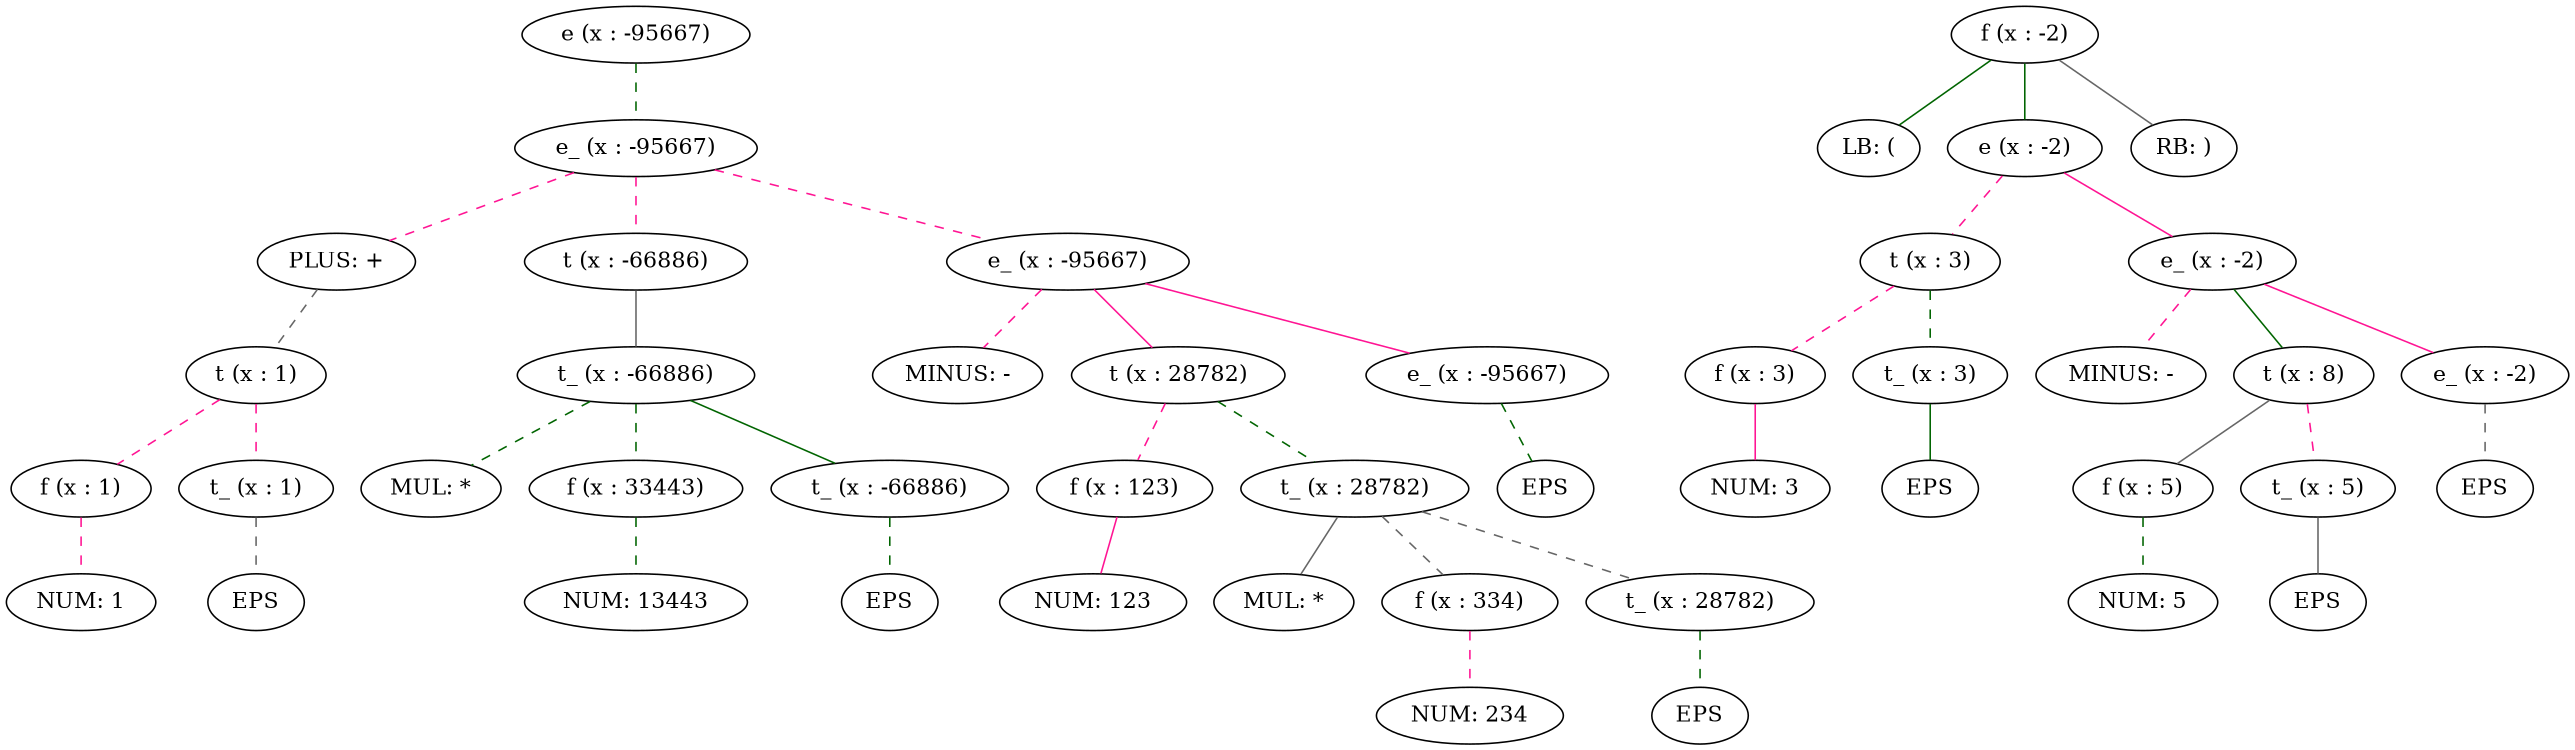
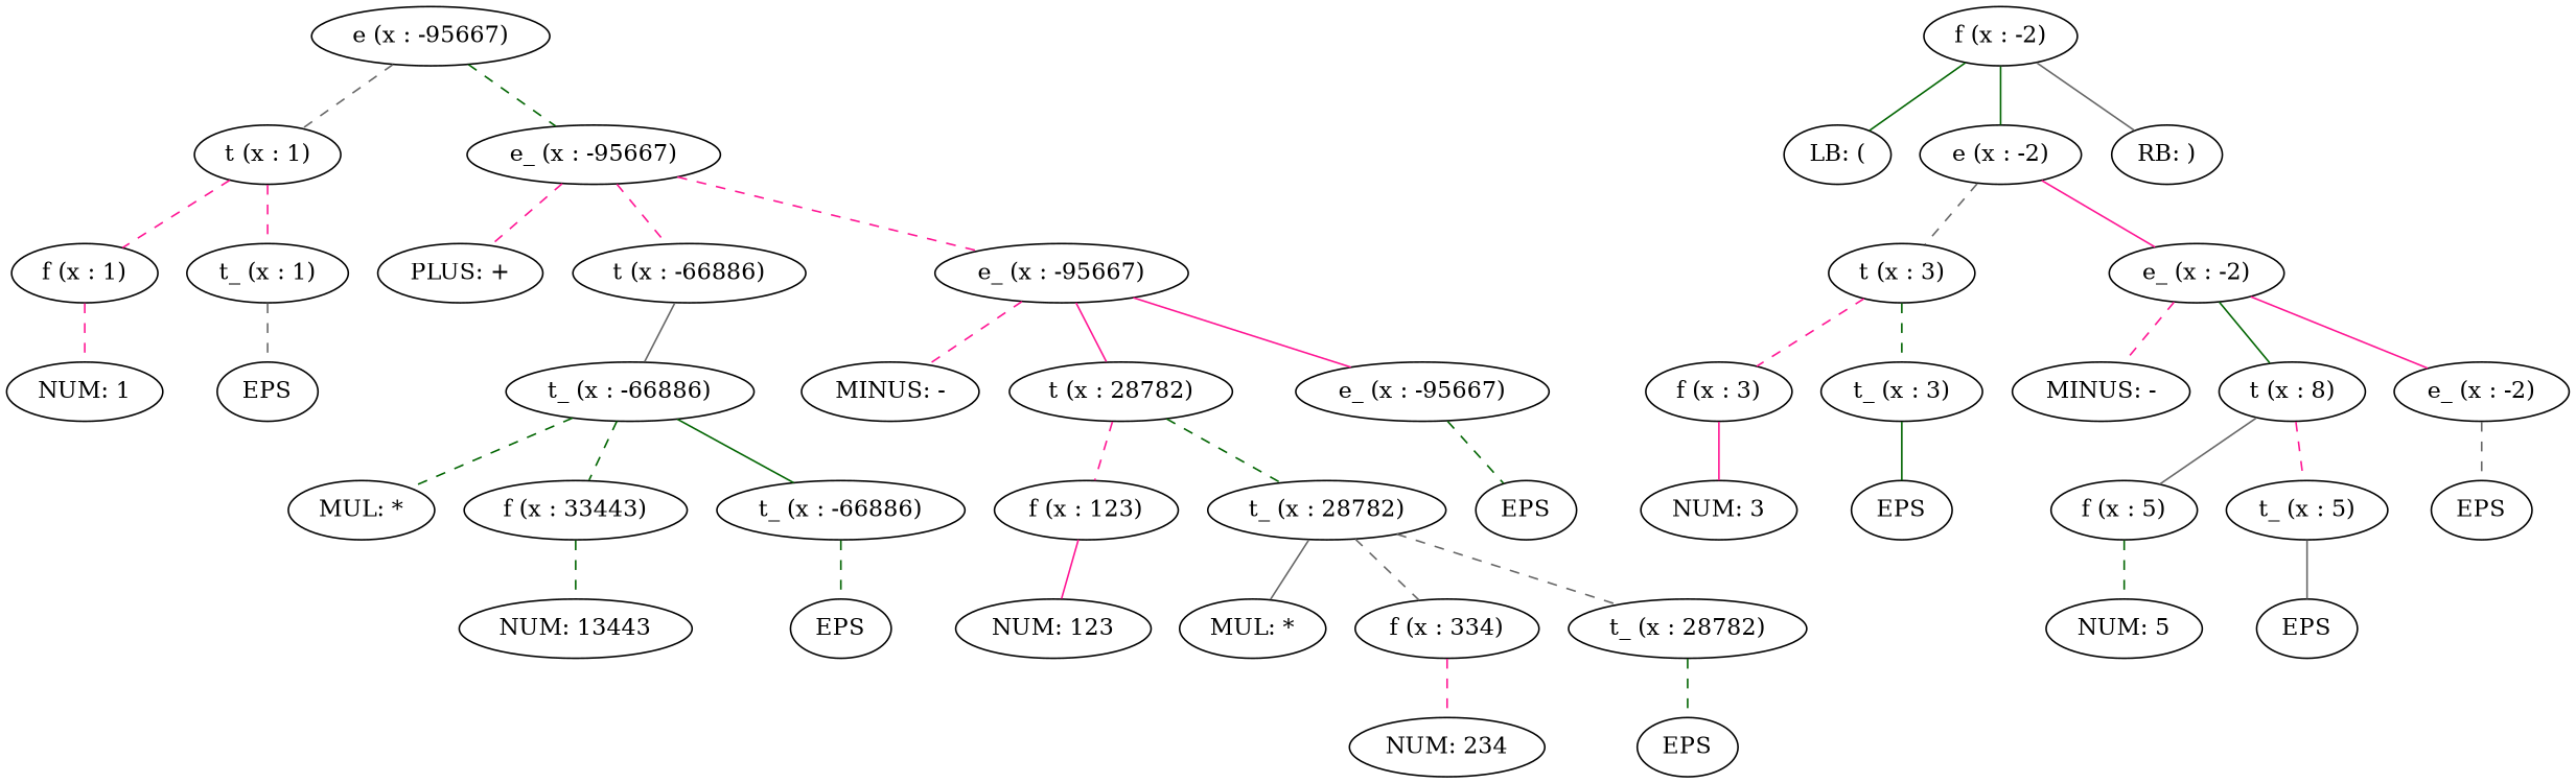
  graph {
    edge [color=deeppink style=dashed]
    n1 [label="e (x : -95667)"]
    n2 [label="t (x : 1)"]
    n3 [label="e_ (x : -95667)"]
    n4 [label="f (x : 1)"]
    n5 [label="t_ (x : 1)"]
    n6 [label="PLUS: +"]
    n7 [label="t (x : -66886)"]
    n8 [label="e_ (x : -95667)"]
    n9 [label="NUM: 1"]
    n10 [label=EPS]
    n11 [label="t_ (x : -66886)"]
    n12 [label="MINUS: -"]
    n13 [label="t (x : 28782)"]
    n14 [label="e_ (x : -95667)"]
    n15 [label="f (x : -2)"]
    n16 [label="LB: ("]
    n17 [label="e (x : -2)"]
    n18 [label="RB: )"]
    n19 [label="MUL: *"]
    n20 [label="f (x : 33443)"]
    n21 [label="t_ (x : -66886)"]
    n22 [label="t (x : 3)"]
    n23 [label="e_ (x : -2)"]
    n24 [label="f (x : 3)"]
    n25 [label="t_ (x : 3)"]
    n26 [label="MINUS: -"]
    n27 [label="t (x : 8)"]
    n28 [label="e_ (x : -2)"]
    n29 [label="NUM: 3"]
    n30 [label=EPS]
    n31 [label="f (x : 5)"]
    n32 [label="t_ (x : 5)"]
    n33 [label=EPS]
    n34 [label="NUM: 5"]
    n35 [label=EPS]
    n36 [label="NUM: 13443"]
    n37 [label=EPS]
    n38 [label="f (x : 123)"]
    n39 [label="t_ (x : 28782)"]
    n40 [label=EPS]
    n41 [label="NUM: 123"]
    n42 [label="MUL: *"]
    n43 [label="f (x : 334)"]
    n44 [label="t_ (x : 28782)"]
    n45 [label="NUM: 234"]
    n46 [label=EPS]
-   n6 -- n2 [color=gray40]
+   n1 -- n2 [color=gray40]
    n1 -- n3 [color=darkgreen]
    n2 -- n4
    n2 -- n5
    n3 -- n6
    n3 -- n7
    n3 -- n8
    n4 -- n9
    n5 -- n10 [color=gray40]
    n7 -- n11 [color=gray40 style=solid]
    n8 -- n12
    n8 -- n13 [style=solid]
    n8 -- n14 [style=solid]
    n11 -- n19 [color=darkgreen]
    n11 -- n20 [color=darkgreen]
    n11 -- n21 [color=darkgreen style=solid]
    n13 -- n38
    n13 -- n39 [color=darkgreen]
    n14 -- n40 [color=darkgreen]
    n15 -- n16 [color=darkgreen style=solid]
    n15 -- n17 [color=darkgreen style=solid]
    n15 -- n18 [color=gray40 style=solid]
-   n17 -- n22
+   n17 -- n22 [color=gray40]
    n17 -- n23 [style=solid]
    n20 -- n36 [color=darkgreen]
    n21 -- n37 [color=darkgreen]
    n22 -- n24
    n22 -- n25 [color=darkgreen]
    n23 -- n26
    n23 -- n27 [color=darkgreen style=solid]
    n23 -- n28 [style=solid]
    n24 -- n29 [style=solid]
    n25 -- n30 [color=darkgreen style=solid]
    n27 -- n31 [color=gray40 style=solid]
    n27 -- n32
    n28 -- n33 [color=gray40]
    n31 -- n34 [color=darkgreen]
    n32 -- n35 [color=gray40 style=solid]
    n38 -- n41 [style=solid]
    n39 -- n42 [color=gray40 style=solid]
    n39 -- n43 [color=gray40]
    n39 -- n44 [color=gray40]
    n43 -- n45
    n44 -- n46 [color=darkgreen]
  }
